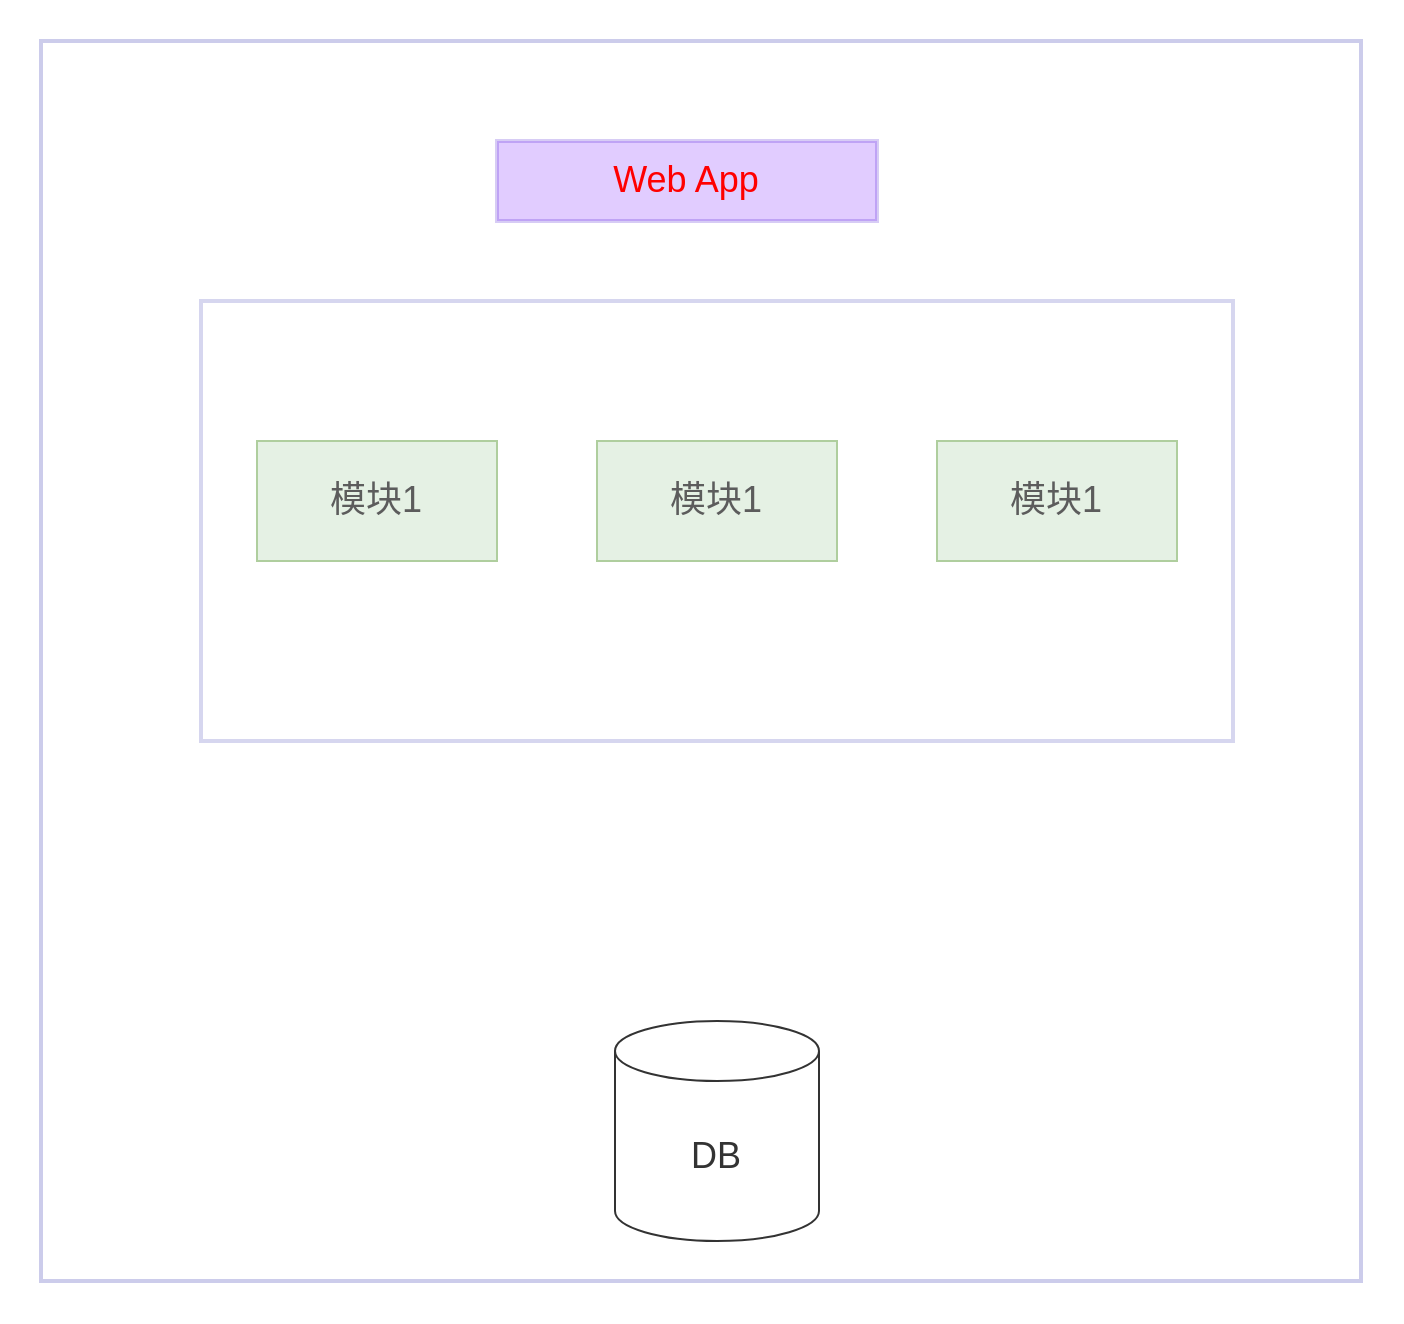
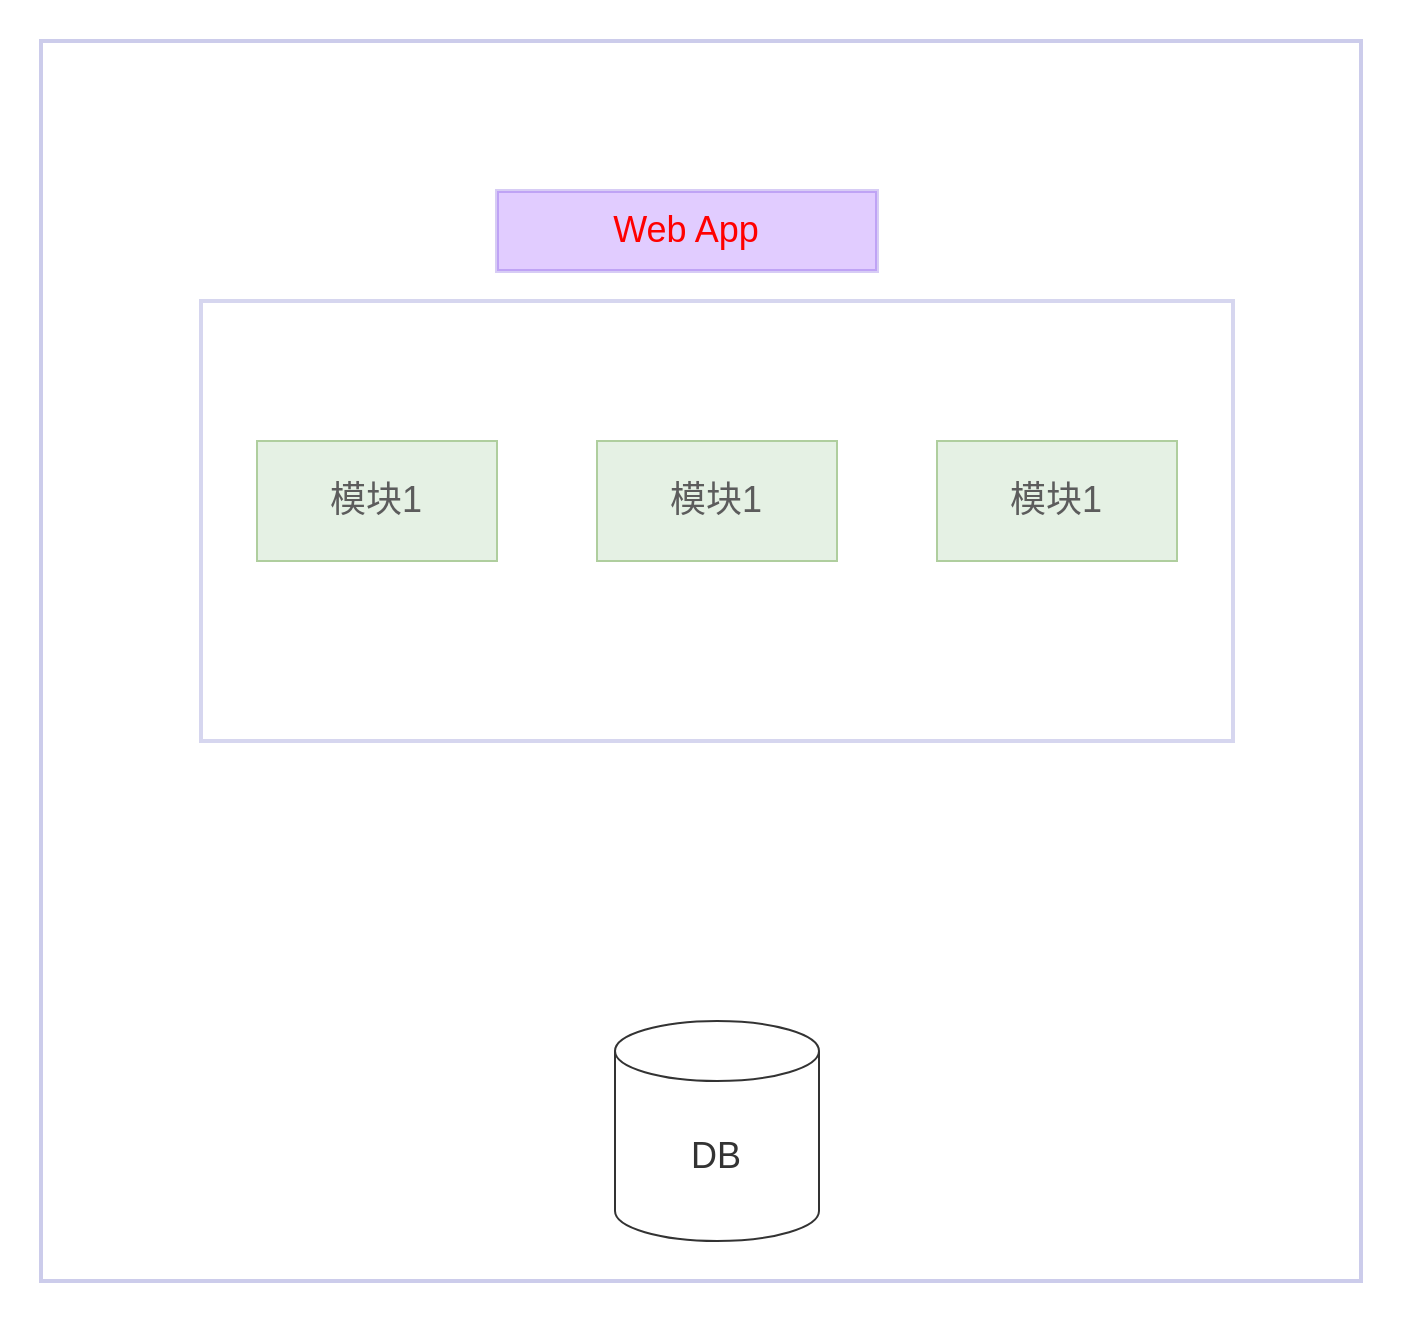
  <mxCell id="0" />
  <mxCell id="1" parent="0" />
  <mxCell id="2" value="&lt;font style=&quot;font-size: 18px&quot;&gt;DB&lt;/font&gt;" style="shape=cylinder3;whiteSpace=wrap;html=1;boundedLbl=1;backgroundOutline=1;size=15;" vertex="1" parent="1"><mxGeometry x="307" y="510" width="102" height="110" as="geometry" /></mxCell>
  <mxCell id="3" value="&lt;font style=&quot;font-size: 18px&quot;&gt;模块1&lt;/font&gt;" style="rounded=0;whiteSpace=wrap;html=1;fillColor=#d5e8d4;strokeColor=#82b366;" vertex="1" parent="1"><mxGeometry x="128" y="220" width="120" height="60" as="geometry" /></mxCell>
  <mxCell id="4" value="&lt;font style=&quot;font-size: 18px&quot;&gt;模块1&lt;/font&gt;" style="rounded=0;whiteSpace=wrap;html=1;fillColor=#d5e8d4;strokeColor=#82b366;" vertex="1" parent="1"><mxGeometry x="298" y="220" width="120" height="60" as="geometry" /></mxCell>
  <mxCell id="5" value="&lt;font style=&quot;font-size: 18px&quot;&gt;模块1&lt;/font&gt;" style="rounded=0;whiteSpace=wrap;html=1;fillColor=#d5e8d4;strokeColor=#82b366;" vertex="1" parent="1"><mxGeometry x="468" y="220" width="120" height="60" as="geometry" /></mxCell>
  <mxCell id="6" value="" style="rounded=0;whiteSpace=wrap;html=1;opacity=20;strokeWidth=2;strokeColor=#000099;" vertex="1" parent="1"><mxGeometry x="100" y="150" width="516" height="220" as="geometry" /></mxCell>
  <mxCell id="7" value="" style="rounded=0;whiteSpace=wrap;html=1;opacity=20;strokeWidth=2;strokeColor=#000099;" vertex="1" parent="1"><mxGeometry x="20" y="20" width="660" height="620" as="geometry" /></mxCell>
- <mxCell id="8" value="&lt;span style=&quot;font-size: 18px&quot;&gt;&lt;font color=&quot;#ff0000&quot;&gt;Web App&lt;/font&gt;&lt;/span&gt;" style="rounded=0;whiteSpace=wrap;html=1;strokeColor=#3700CC;strokeWidth=2;opacity=20;fillColor=#6a00ff;fontColor=#ffffff;" vertex="1" parent="1"><mxGeometry x="248" y="70" width="190" height="40" as="geometry" /></mxCell>
+ <mxCell id="8" value="&lt;span style=&quot;font-size: 18px&quot;&gt;&lt;font color=&quot;#ff0000&quot;&gt;Web App&lt;/font&gt;&lt;/span&gt;" style="rounded=0;whiteSpace=wrap;html=1;strokeColor=#3700CC;strokeWidth=2;opacity=20;fillColor=#6a00ff;fontColor=#ffffff;" vertex="1" parent="1"><mxGeometry x="248" y="95" width="190" height="40" as="geometry" /></mxCell>
